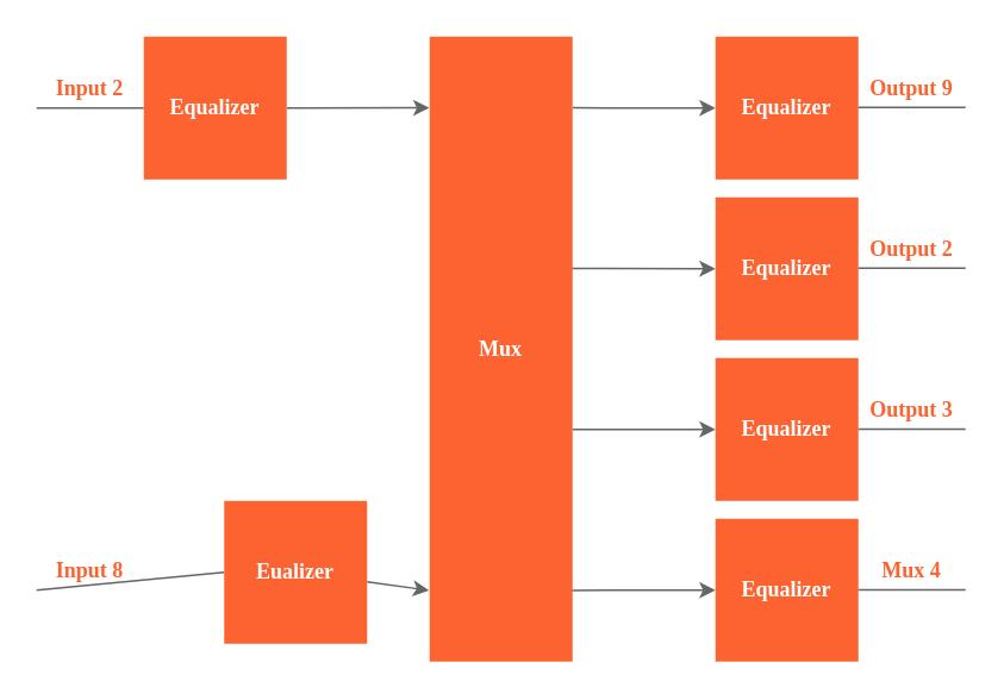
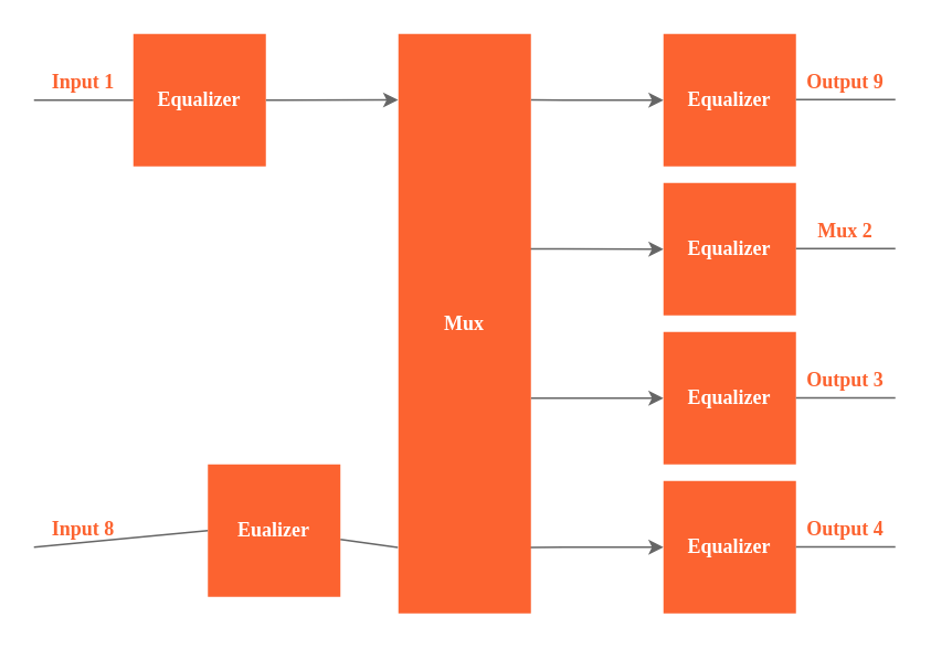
  <mxCell id="0" />
  <mxCell id="1" parent="0" />
  <mxCell id="2" style="edgeStyle=none;html=1;exitX=0;exitY=0.5;exitDx=0;exitDy=0;fontColor=#fc6330;endArrow=none;endFill=0;strokeColor=#666666;" parent="1" source="4" edge="1"><mxGeometry relative="1" as="geometry"><mxPoint x="20" y="60" as="targetPoint" /></mxGeometry></mxCell>
  <mxCell id="3" style="edgeStyle=none;html=1;strokeColor=#666666;fontFamily=Tahoma;endArrow=classic;endFill=1;entryX=-0.002;entryY=0.114;entryDx=0;entryDy=0;entryPerimeter=0;" parent="1" source="4" target="14" edge="1"><mxGeometry relative="1" as="geometry"><mxPoint x="220" y="50" as="targetPoint" /></mxGeometry></mxCell>
  <mxCell id="4" value="&lt;font face=&quot;Tahoma&quot; color=&quot;#ffffff&quot;&gt;&lt;b&gt;Equalizer&lt;/b&gt;&lt;/font&gt;" style="whiteSpace=wrap;html=1;aspect=fixed;fillColor=#FC6330;strokeColor=none;" parent="1" vertex="1"><mxGeometry x="80" y="20" width="80" height="80" as="geometry" /></mxCell>
- <mxCell id="5" value="&lt;font face=&quot;Tahoma&quot; color=&quot;#fc6330&quot;&gt;&lt;b&gt;Input 2&lt;/b&gt;&lt;/font&gt;" style="text;html=1;strokeColor=none;fillColor=none;align=center;verticalAlign=middle;whiteSpace=wrap;rounded=0;" parent="1" vertex="1"><mxGeometry x="20" y="40" width="60" height="18" as="geometry" /></mxCell>
+ <mxCell id="5" value="&lt;font face=&quot;Tahoma&quot; color=&quot;#fc6330&quot;&gt;&lt;b&gt;Input 1&lt;/b&gt;&lt;/font&gt;" style="text;html=1;strokeColor=none;fillColor=none;align=center;verticalAlign=middle;whiteSpace=wrap;rounded=0;" parent="1" vertex="1"><mxGeometry x="20" y="40" width="60" height="18" as="geometry" /></mxCell>
  <mxCell id="6" style="edgeStyle=none;html=1;exitX=0;exitY=0.5;exitDx=0;exitDy=0;fontColor=#fc6330;endArrow=none;endFill=0;strokeColor=#666666;" parent="1" source="8" edge="1"><mxGeometry relative="1" as="geometry"><mxPoint x="20" y="330" as="targetPoint" /></mxGeometry></mxCell>
- <mxCell id="7" style="edgeStyle=none;html=1;strokeColor=#666666;fontFamily=Tahoma;endArrow=classic;endFill=1;entryX=-0.004;entryY=0.886;entryDx=0;entryDy=0;entryPerimeter=0;" parent="1" source="8" target="14" edge="1"><mxGeometry relative="1" as="geometry"><mxPoint x="230" y="330" as="targetPoint" /></mxGeometry></mxCell>
+ <mxCell id="7" style="edgeStyle=none;html=1;strokeColor=#666666;fontFamily=Tahoma;endArrow=none;endFill=1;entryX=-0.004;entryY=0.886;entryDx=0;entryDy=0;entryPerimeter=0;" parent="1" source="8" target="14" edge="1"><mxGeometry relative="1" as="geometry"><mxPoint x="230" y="330" as="targetPoint" /></mxGeometry></mxCell>
  <mxCell id="8" value="&lt;font face=&quot;Tahoma&quot; color=&quot;#ffffff&quot;&gt;&lt;b&gt;Eualizer&lt;/b&gt;&lt;/font&gt;" style="whiteSpace=wrap;html=1;aspect=fixed;fillColor=#FC6330;strokeColor=none;" parent="1" vertex="1"><mxGeometry x="125" y="280" width="80" height="80" as="geometry" /></mxCell>
  <mxCell id="9" value="&lt;font face=&quot;Tahoma&quot; color=&quot;#fc6330&quot;&gt;&lt;b&gt;Input 8&lt;/b&gt;&lt;/font&gt;" style="text;html=1;strokeColor=none;fillColor=none;align=center;verticalAlign=middle;whiteSpace=wrap;rounded=0;" parent="1" vertex="1"><mxGeometry x="20" y="310" width="60" height="18" as="geometry" /></mxCell>
  <mxCell id="10" style="edgeStyle=none;html=1;entryX=0;entryY=0.5;entryDx=0;entryDy=0;strokeColor=#666666;fontFamily=Tahoma;endArrow=classic;endFill=1;exitX=1;exitY=0.114;exitDx=0;exitDy=0;exitPerimeter=0;" parent="1" source="14" target="15" edge="1"><mxGeometry relative="1" as="geometry" /></mxCell>
  <mxCell id="11" style="edgeStyle=none;html=1;entryX=0;entryY=0.5;entryDx=0;entryDy=0;strokeColor=#666666;fontFamily=Tahoma;endArrow=classic;endFill=1;exitX=0.993;exitY=0.371;exitDx=0;exitDy=0;exitPerimeter=0;" parent="1" source="14" target="16" edge="1"><mxGeometry relative="1" as="geometry" /></mxCell>
  <mxCell id="12" style="edgeStyle=none;html=1;entryX=0;entryY=0.5;entryDx=0;entryDy=0;strokeColor=#666666;fontFamily=Tahoma;endArrow=classic;endFill=1;" parent="1" target="17" edge="1"><mxGeometry relative="1" as="geometry"><mxPoint x="320" y="240" as="sourcePoint" /></mxGeometry></mxCell>
  <mxCell id="13" style="edgeStyle=none;html=1;entryX=0;entryY=0.5;entryDx=0;entryDy=0;strokeColor=#666666;fontFamily=Tahoma;endArrow=classic;endFill=1;exitX=0.992;exitY=0.886;exitDx=0;exitDy=0;exitPerimeter=0;" parent="1" source="14" target="18" edge="1"><mxGeometry relative="1" as="geometry"><mxPoint x="330" y="330" as="sourcePoint" /></mxGeometry></mxCell>
  <mxCell id="14" value="&lt;b&gt;&lt;font color=&quot;#ffffff&quot; face=&quot;Tahoma&quot;&gt;Mux&lt;/font&gt;&lt;/b&gt;" style="rounded=0;whiteSpace=wrap;html=1;fillColor=#FC6330;strokeColor=none;" parent="1" vertex="1"><mxGeometry x="240" y="20" width="80" height="350" as="geometry" /></mxCell>
  <mxCell id="15" value="&lt;font color=&quot;#ffffff&quot; face=&quot;Tahoma&quot;&gt;&lt;b&gt;Equalizer&lt;/b&gt;&lt;/font&gt;" style="whiteSpace=wrap;html=1;aspect=fixed;fillColor=#FC6330;strokeColor=none;" parent="1" vertex="1"><mxGeometry x="400" y="20" width="80" height="80" as="geometry" /></mxCell>
  <mxCell id="16" value="&lt;font color=&quot;#ffffff&quot; face=&quot;Tahoma&quot;&gt;&lt;b&gt;Equalizer&lt;/b&gt;&lt;/font&gt;" style="whiteSpace=wrap;html=1;aspect=fixed;fillColor=#FC6330;strokeColor=none;" parent="1" vertex="1"><mxGeometry x="400" y="110" width="80" height="80" as="geometry" /></mxCell>
  <mxCell id="17" value="&lt;font face=&quot;Tahoma&quot; color=&quot;#ffffff&quot;&gt;&lt;b&gt;Equalizer&lt;/b&gt;&lt;/font&gt;" style="whiteSpace=wrap;html=1;aspect=fixed;fillColor=#FC6330;strokeColor=none;" parent="1" vertex="1"><mxGeometry x="400" y="200" width="80" height="80" as="geometry" /></mxCell>
  <mxCell id="18" value="&lt;font color=&quot;#ffffff&quot; face=&quot;Tahoma&quot;&gt;&lt;b&gt;Equalizer&lt;/b&gt;&lt;/font&gt;" style="whiteSpace=wrap;html=1;aspect=fixed;fillColor=#FC6330;strokeColor=none;" parent="1" vertex="1"><mxGeometry x="400" y="290" width="80" height="80" as="geometry" /></mxCell>
  <mxCell id="19" style="edgeStyle=none;html=1;exitX=0;exitY=0.5;exitDx=0;exitDy=0;fontColor=#fc6330;endArrow=none;endFill=0;strokeColor=#666666;" parent="1" edge="1"><mxGeometry relative="1" as="geometry"><mxPoint x="480" y="59.71" as="targetPoint" /><mxPoint x="540" y="59.71" as="sourcePoint" /></mxGeometry></mxCell>
  <mxCell id="20" style="edgeStyle=none;html=1;exitX=0;exitY=0.5;exitDx=0;exitDy=0;fontColor=#fc6330;endArrow=none;endFill=0;strokeColor=#666666;" parent="1" edge="1"><mxGeometry relative="1" as="geometry"><mxPoint x="480" y="149.71" as="targetPoint" /><mxPoint x="540" y="149.71" as="sourcePoint" /></mxGeometry></mxCell>
  <mxCell id="21" style="edgeStyle=none;html=1;exitX=0;exitY=0.5;exitDx=0;exitDy=0;fontColor=#fc6330;endArrow=none;endFill=0;strokeColor=#666666;" parent="1" edge="1"><mxGeometry relative="1" as="geometry"><mxPoint x="480" y="239.86" as="targetPoint" /><mxPoint x="540" y="239.86" as="sourcePoint" /></mxGeometry></mxCell>
  <mxCell id="22" style="edgeStyle=none;html=1;exitX=0;exitY=0.5;exitDx=0;exitDy=0;fontColor=#fc6330;endArrow=none;endFill=0;strokeColor=#666666;" parent="1" edge="1"><mxGeometry relative="1" as="geometry"><mxPoint x="480" y="329.86" as="targetPoint" /><mxPoint x="540" y="329.86" as="sourcePoint" /></mxGeometry></mxCell>
  <mxCell id="23" value="&lt;font face=&quot;Tahoma&quot; color=&quot;#fc6330&quot;&gt;&lt;b&gt;Output 9&lt;/b&gt;&lt;/font&gt;" style="text;html=1;strokeColor=none;fillColor=none;align=center;verticalAlign=middle;whiteSpace=wrap;rounded=0;" parent="1" vertex="1"><mxGeometry x="480" y="40" width="60" height="18" as="geometry" /></mxCell>
- <mxCell id="24" value="&lt;font face=&quot;Tahoma&quot; color=&quot;#fc6330&quot;&gt;&lt;b&gt;Output 2&lt;/b&gt;&lt;/font&gt;" style="text;html=1;strokeColor=none;fillColor=none;align=center;verticalAlign=middle;whiteSpace=wrap;rounded=0;" parent="1" vertex="1"><mxGeometry x="480" y="130" width="60" height="18" as="geometry" /></mxCell>
+ <mxCell id="24" value="&lt;font face=&quot;Tahoma&quot; color=&quot;#fc6330&quot;&gt;&lt;b&gt;Mux 2&lt;/b&gt;&lt;/font&gt;" style="text;html=1;strokeColor=none;fillColor=none;align=center;verticalAlign=middle;whiteSpace=wrap;rounded=0;" parent="1" vertex="1"><mxGeometry x="480" y="130" width="60" height="18" as="geometry" /></mxCell>
  <mxCell id="25" value="&lt;font face=&quot;Tahoma&quot; color=&quot;#fc6330&quot;&gt;&lt;b&gt;Output 3&lt;/b&gt;&lt;/font&gt;" style="text;html=1;strokeColor=none;fillColor=none;align=center;verticalAlign=middle;whiteSpace=wrap;rounded=0;" parent="1" vertex="1"><mxGeometry x="480" y="220" width="60" height="18" as="geometry" /></mxCell>
- <mxCell id="26" value="&lt;font face=&quot;Tahoma&quot; color=&quot;#fc6330&quot;&gt;&lt;b&gt;Mux 4&lt;/b&gt;&lt;/font&gt;" style="text;html=1;strokeColor=none;fillColor=none;align=center;verticalAlign=middle;whiteSpace=wrap;rounded=0;" parent="1" vertex="1"><mxGeometry x="480" y="310" width="60" height="18" as="geometry" /></mxCell>
+ <mxCell id="26" value="&lt;font face=&quot;Tahoma&quot; color=&quot;#fc6330&quot;&gt;&lt;b&gt;Output 4&lt;/b&gt;&lt;/font&gt;" style="text;html=1;strokeColor=none;fillColor=none;align=center;verticalAlign=middle;whiteSpace=wrap;rounded=0;" parent="1" vertex="1"><mxGeometry x="480" y="310" width="60" height="18" as="geometry" /></mxCell>
